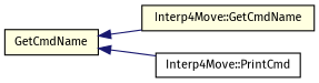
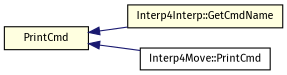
  digraph {
    fontname="Fira Sans"
    rankdir=LR
    node [color=black fillcolor=lightyellow fontname="Fira Sans" fontsize=10 shape=record style=filled]
    edge [color=midnightblue dir=back fontname="Fira Sans" fontsize=10 labelfontname=FreeSans labelfontsize=10 style=solid]
-   n1 [fontcolor=black height=0.2 label=GetCmdName width=0.4]
-   n2 [height=0.2 label="Interp4Move::GetCmdName" width=0.4]
+   n1 [fontcolor=black height=0.2 label=PrintCmd width=0.4]
+   n2 [height=0.2 label="Interp4Interp::GetCmdName" width=0.4]
    n3 [fillcolor=white height=0.2 label="Interp4Move::PrintCmd" width=0.4]
    n1 -> n2
    n1 -> n3
  }
